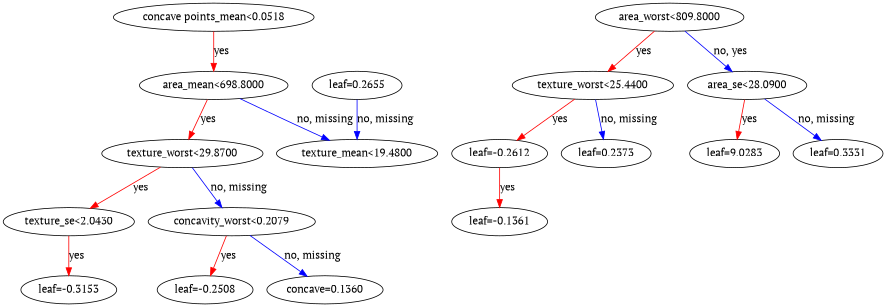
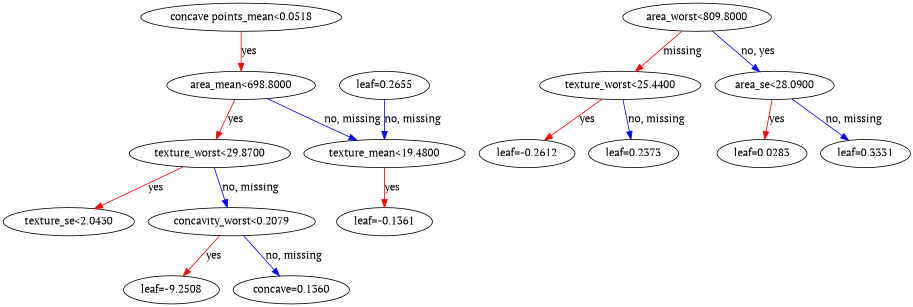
  digraph {
    fontname="PT Serif"
    rankdir=UD
    node [fontname="PT Serif"]
    edge [color="#FF0000" fontname="PT Serif"]
    n1 [label="concave points_mean<0.0518"]
    n2 [label="area_mean<698.8000"]
    n3 [label="texture_worst<29.8700"]
    n4 [label="texture_mean<19.4800"]
    n5 [label="area_worst<809.8000"]
    n6 [label="texture_worst<25.4400"]
    n7 [label="area_se<28.0900"]
    n8 [label="texture_se<2.0430"]
    n9 [label="concavity_worst<0.2079"]
    n10 [label="leaf=-0.1361"]
    n11 [label="leaf=-0.2612"]
    n12 [label="leaf=0.2373"]
-   n13 [label="leaf=9.0283"]
+   n13 [label="leaf=0.0283"]
    n14 [label="leaf=0.3331"]
-   n15 [label="leaf=-0.3153"]
-   n16 [label="leaf=-0.2508"]
+   n16 [label="leaf=-9.2508"]
    n17 [label="concave=0.1360"]
    n18 [label="leaf=0.2655"]
    n1 -> n2 [label=yes]
    n2 -> n3 [label=yes]
    n2 -> n4 [color="#0000FF" label="no, missing"]
    n3 -> n8 [label=yes]
    n3 -> n9 [color="#0000FF" label="no, missing"]
-   n11 -> n10 [label=yes]
-   n5 -> n6 [label=yes]
+   n4 -> n10 [label=yes]
+   n5 -> n6 [label=missing]
    n5 -> n7 [color="#0000FF" label="no, yes"]
    n6 -> n11 [label=yes]
    n6 -> n12 [color="#0000FF" label="no, missing"]
    n7 -> n13 [label=yes]
    n7 -> n14 [color="#0000FF" label="no, missing"]
-   n8 -> n15 [label=yes]
    n9 -> n16 [label=yes]
    n9 -> n17 [color="#0000FF" label="no, missing"]
    n18 -> n4 [color="#0000FF" label="no, missing"]
  }
